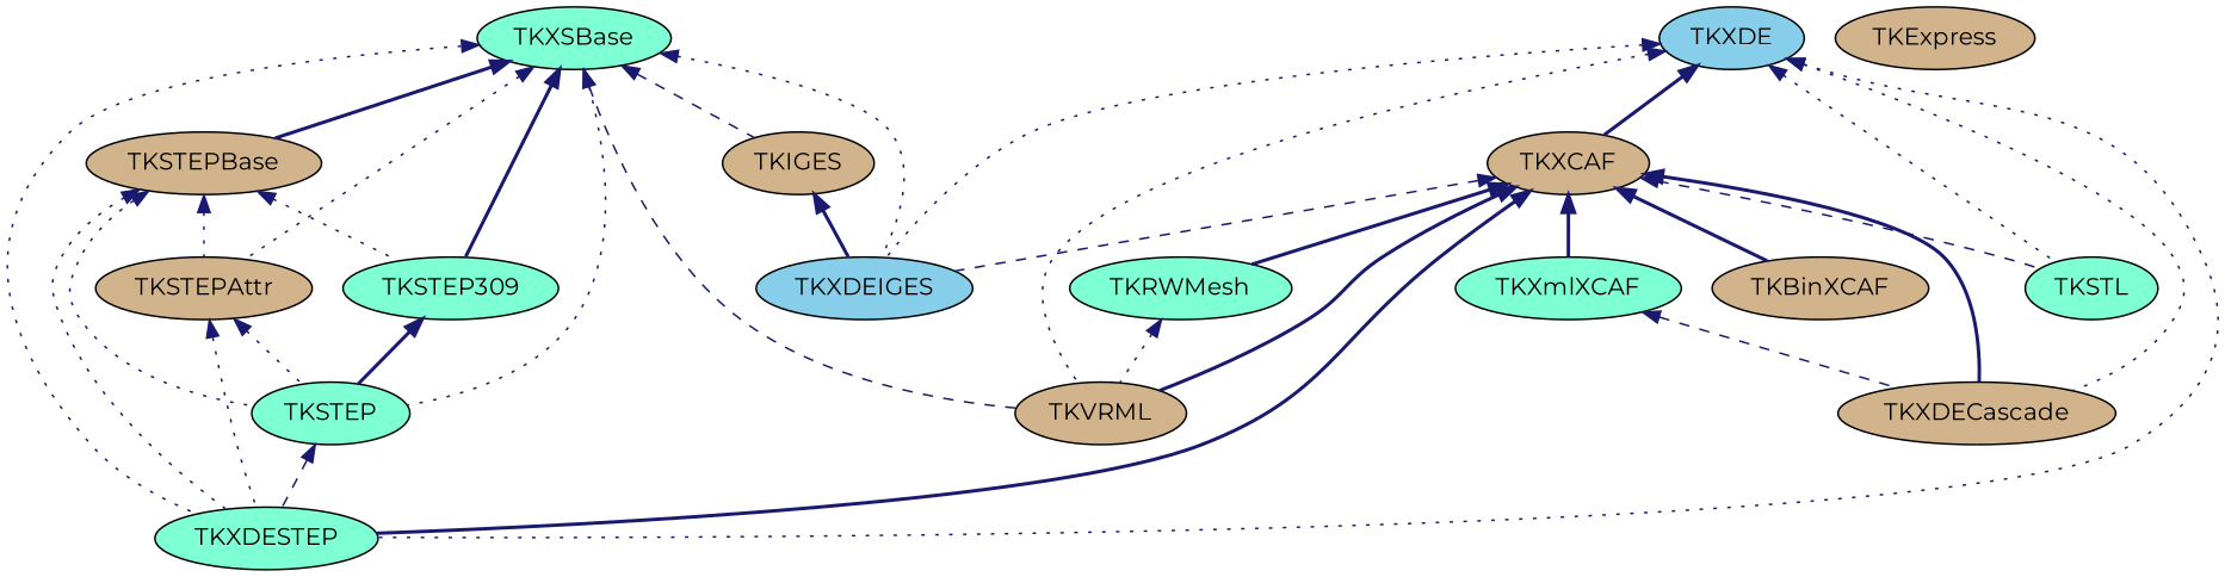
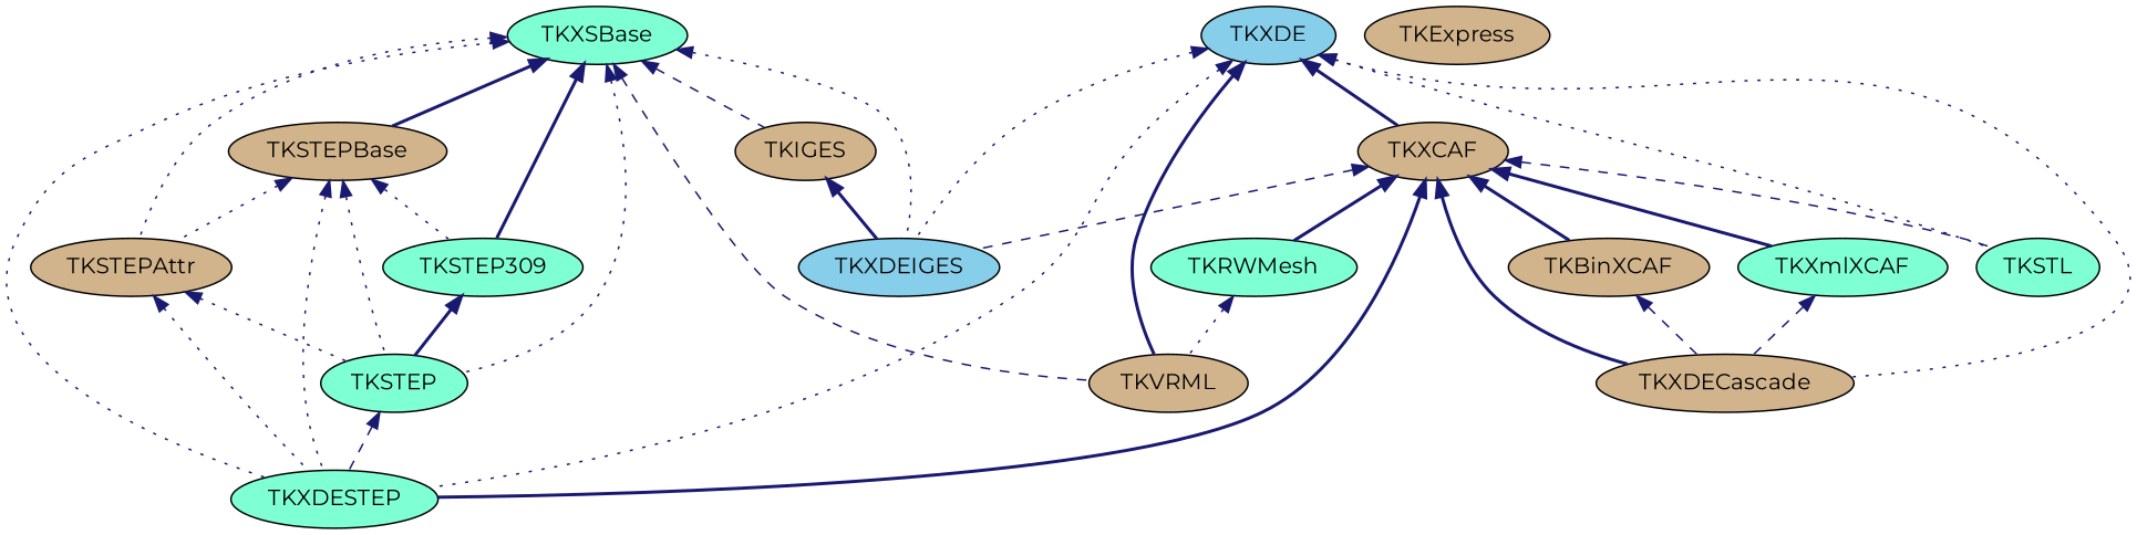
  digraph {
    fontname=Montserrat
    node [fillcolor=tan fontname=Montserrat style=filled]
    edge [color=midnightblue dir=back fontname=Montserrat style=dotted]
    TKSTEPBase
    TKXSBase [fillcolor=aquamarine]
    TKSTEPAttr
    n4 [fillcolor=aquamarine label=TKSTEP309]
    TKSTEP [fillcolor=aquamarine]
    TKIGES
    TKXDEIGES [fillcolor=skyblue]
    TKXDESTEP [fillcolor=aquamarine]
    TKVRML
    TKXCAF
    TKXDECascade
    TKBinXCAF
    TKXmlXCAF [fillcolor=aquamarine]
    TKSTL [fillcolor=aquamarine]
    TKRWMesh [fillcolor=aquamarine]
    TKXDE [fillcolor=skyblue]
    TKExpress
    TKSTEPBase -> TKSTEPAttr
    TKSTEPBase -> n4
    TKSTEPBase -> TKSTEP
    TKSTEPBase -> TKXDESTEP
    TKXSBase -> TKSTEPBase [style=bold]
    TKXSBase -> TKSTEPAttr
    TKXSBase -> n4 [style=bold]
    TKXSBase -> TKSTEP
    TKXSBase -> TKIGES [style=dashed]
    TKXSBase -> TKXDEIGES
    TKXSBase -> TKXDESTEP
    TKXSBase -> TKVRML [style=dashed]
    TKSTEPAttr -> TKSTEP
    TKSTEPAttr -> TKXDESTEP
    n4 -> TKSTEP [style=bold]
    TKSTEP -> TKXDESTEP [style=dashed]
    TKIGES -> TKXDEIGES [style=bold]
    TKXCAF -> TKXDEIGES [style=dashed]
    TKXCAF -> TKXDESTEP [style=bold]
-   TKXCAF -> TKVRML [style=bold]
    TKXCAF -> TKXDECascade [style=bold]
    TKXCAF -> TKBinXCAF [style=bold]
    TKXCAF -> TKXmlXCAF [style=bold]
    TKXCAF -> TKSTL [style=dashed]
    TKXCAF -> TKRWMesh [style=bold]
+   TKBinXCAF -> TKXDECascade [style=dashed]
    TKXmlXCAF -> TKXDECascade [style=dashed]
    TKRWMesh -> TKVRML
    TKXDE -> TKXDEIGES
    TKXDE -> TKXDESTEP
-   TKXDE -> TKVRML
+   TKXDE -> TKVRML [style=bold]
    TKXDE -> TKXCAF [style=bold]
    TKXDE -> TKXDECascade
    TKXDE -> TKSTL
  }
